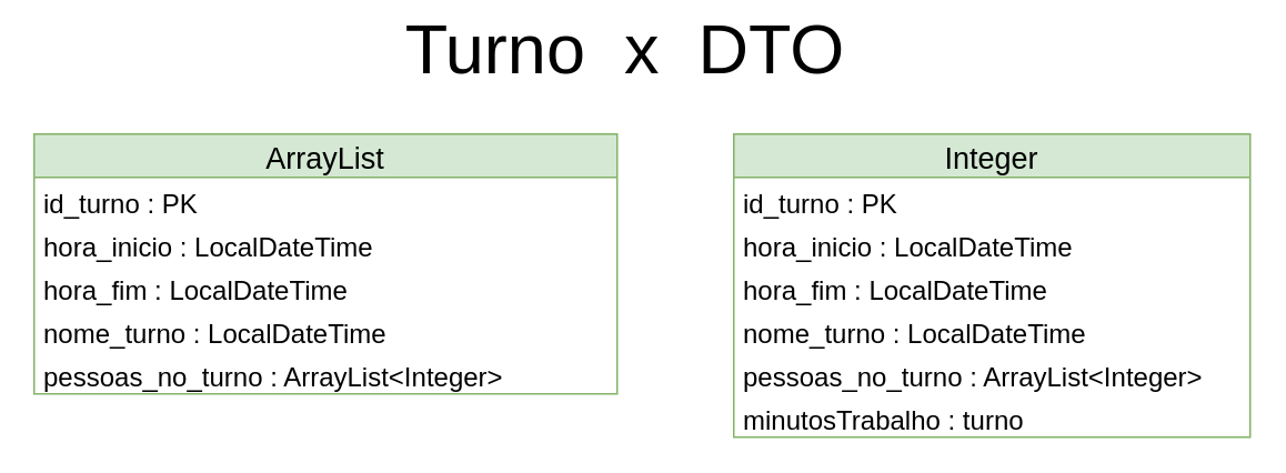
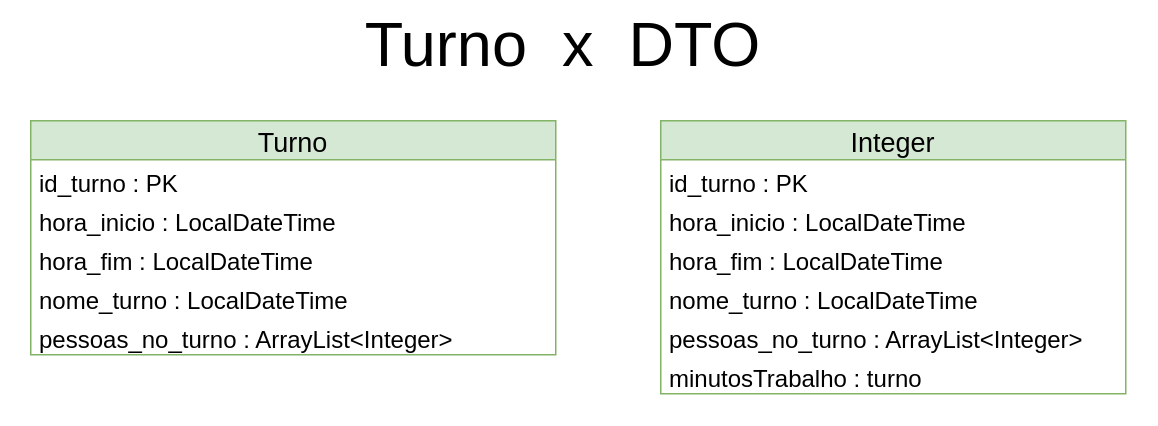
  <mxCell id="0" />
  <mxCell id="1" parent="0" />
- <mxCell id="2" value="ArrayList" style="swimlane;fontStyle=0;childLayout=stackLayout;horizontal=1;startSize=26;fillColor=#d5e8d4;horizontalStack=0;resizeParent=1;resizeParentMax=0;resizeLast=0;collapsible=1;marginBottom=0;strokeColor=#82b366;fontSize=18;" vertex="1" parent="1"><mxGeometry x="20" y="80" width="350" height="156" as="geometry" /></mxCell>
+ <mxCell id="2" value="Turno" style="swimlane;fontStyle=0;childLayout=stackLayout;horizontal=1;startSize=26;fillColor=#d5e8d4;horizontalStack=0;resizeParent=1;resizeParentMax=0;resizeLast=0;collapsible=1;marginBottom=0;strokeColor=#82b366;fontSize=18;" vertex="1" parent="1"><mxGeometry x="20" y="80" width="350" height="156" as="geometry" /></mxCell>
  <mxCell id="3" value="id_turno : PK" style="text;strokeColor=none;fillColor=none;align=left;verticalAlign=top;spacingLeft=4;spacingRight=4;overflow=hidden;rotatable=0;points=[[0,0.5],[1,0.5]];portConstraint=eastwest;fontSize=16;" vertex="1" parent="2"><mxGeometry y="26" width="350" height="26" as="geometry" /></mxCell>
  <mxCell id="4" value="hora_inicio : LocalDateTime" style="text;strokeColor=none;fillColor=none;align=left;verticalAlign=top;spacingLeft=4;spacingRight=4;overflow=hidden;rotatable=0;points=[[0,0.5],[1,0.5]];portConstraint=eastwest;fontSize=16;" vertex="1" parent="2"><mxGeometry y="52" width="350" height="26" as="geometry" /></mxCell>
  <mxCell id="5" value="hora_fim : LocalDateTime" style="text;strokeColor=none;fillColor=none;align=left;verticalAlign=top;spacingLeft=4;spacingRight=4;overflow=hidden;rotatable=0;points=[[0,0.5],[1,0.5]];portConstraint=eastwest;fontSize=16;" vertex="1" parent="2"><mxGeometry y="78" width="350" height="26" as="geometry" /></mxCell>
  <mxCell id="6" value="nome_turno : LocalDateTime" style="text;strokeColor=none;fillColor=none;align=left;verticalAlign=top;spacingLeft=4;spacingRight=4;overflow=hidden;rotatable=0;points=[[0,0.5],[1,0.5]];portConstraint=eastwest;fontSize=16;" vertex="1" parent="2"><mxGeometry y="104" width="350" height="26" as="geometry" /></mxCell>
  <mxCell id="7" value="pessoas_no_turno : ArrayList&lt;Integer&gt;" style="text;strokeColor=none;fillColor=none;align=left;verticalAlign=top;spacingLeft=4;spacingRight=4;overflow=hidden;rotatable=0;points=[[0,0.5],[1,0.5]];portConstraint=eastwest;fontSize=16;" vertex="1" parent="2"><mxGeometry y="130" width="350" height="26" as="geometry" /></mxCell>
  <mxCell id="8" value="Integer" style="swimlane;fontStyle=0;childLayout=stackLayout;horizontal=1;startSize=26;fillColor=#d5e8d4;horizontalStack=0;resizeParent=1;resizeParentMax=0;resizeLast=0;collapsible=1;marginBottom=0;strokeColor=#82b366;fontSize=18;" vertex="1" parent="1"><mxGeometry x="440" y="80" width="310" height="182" as="geometry" /></mxCell>
  <mxCell id="9" value="id_turno : PK" style="text;strokeColor=none;fillColor=none;align=left;verticalAlign=top;spacingLeft=4;spacingRight=4;overflow=hidden;rotatable=0;points=[[0,0.5],[1,0.5]];portConstraint=eastwest;fontSize=16;" vertex="1" parent="8"><mxGeometry y="26" width="310" height="26" as="geometry" /></mxCell>
  <mxCell id="10" value="hora_inicio : LocalDateTime" style="text;strokeColor=none;fillColor=none;align=left;verticalAlign=top;spacingLeft=4;spacingRight=4;overflow=hidden;rotatable=0;points=[[0,0.5],[1,0.5]];portConstraint=eastwest;fontSize=16;" vertex="1" parent="8"><mxGeometry y="52" width="310" height="26" as="geometry" /></mxCell>
  <mxCell id="11" value="hora_fim : LocalDateTime" style="text;strokeColor=none;fillColor=none;align=left;verticalAlign=top;spacingLeft=4;spacingRight=4;overflow=hidden;rotatable=0;points=[[0,0.5],[1,0.5]];portConstraint=eastwest;fontSize=16;" vertex="1" parent="8"><mxGeometry y="78" width="310" height="26" as="geometry" /></mxCell>
  <mxCell id="12" value="nome_turno : LocalDateTime" style="text;strokeColor=none;fillColor=none;align=left;verticalAlign=top;spacingLeft=4;spacingRight=4;overflow=hidden;rotatable=0;points=[[0,0.5],[1,0.5]];portConstraint=eastwest;fontSize=16;" vertex="1" parent="8"><mxGeometry y="104" width="310" height="26" as="geometry" /></mxCell>
  <mxCell id="13" value="pessoas_no_turno : ArrayList&lt;Integer&gt;" style="text;strokeColor=none;fillColor=none;align=left;verticalAlign=top;spacingLeft=4;spacingRight=4;overflow=hidden;rotatable=0;points=[[0,0.5],[1,0.5]];portConstraint=eastwest;fontSize=16;" vertex="1" parent="8"><mxGeometry y="130" width="310" height="26" as="geometry" /></mxCell>
  <mxCell id="14" value="minutosTrabalho : turno" style="text;strokeColor=none;fillColor=none;align=left;verticalAlign=top;spacingLeft=4;spacingRight=4;overflow=hidden;rotatable=0;points=[[0,0.5],[1,0.5]];portConstraint=eastwest;fontSize=16;" vertex="1" parent="8"><mxGeometry y="156" width="310" height="26" as="geometry" /></mxCell>
  <mxCell id="15" value="Turno&amp;nbsp; x&amp;nbsp; DTO" style="text;html=1;strokeColor=none;fillColor=none;align=center;verticalAlign=middle;whiteSpace=wrap;rounded=0;fontSize=42;" vertex="1" parent="1"><mxGeometry x="190" y="20" width="370" height="20" as="geometry" /></mxCell>
